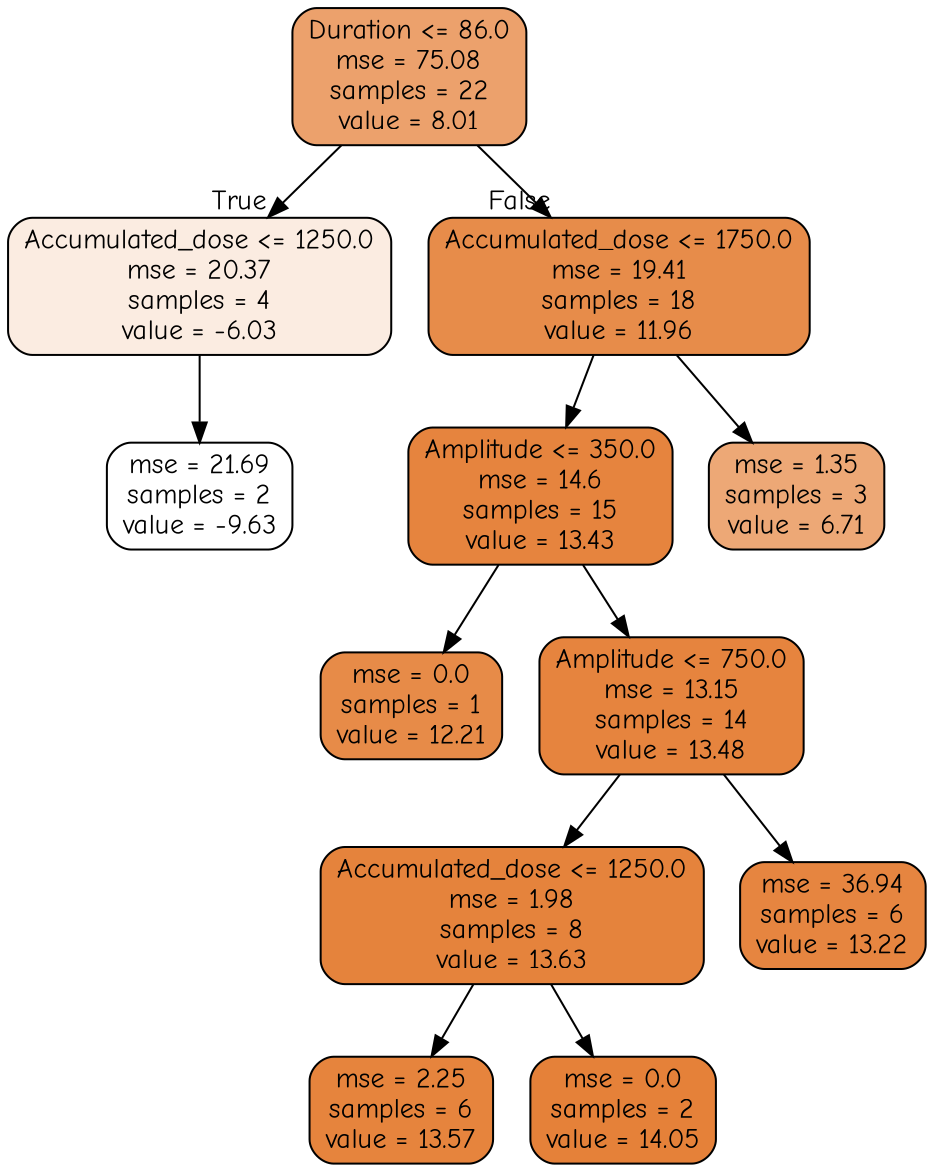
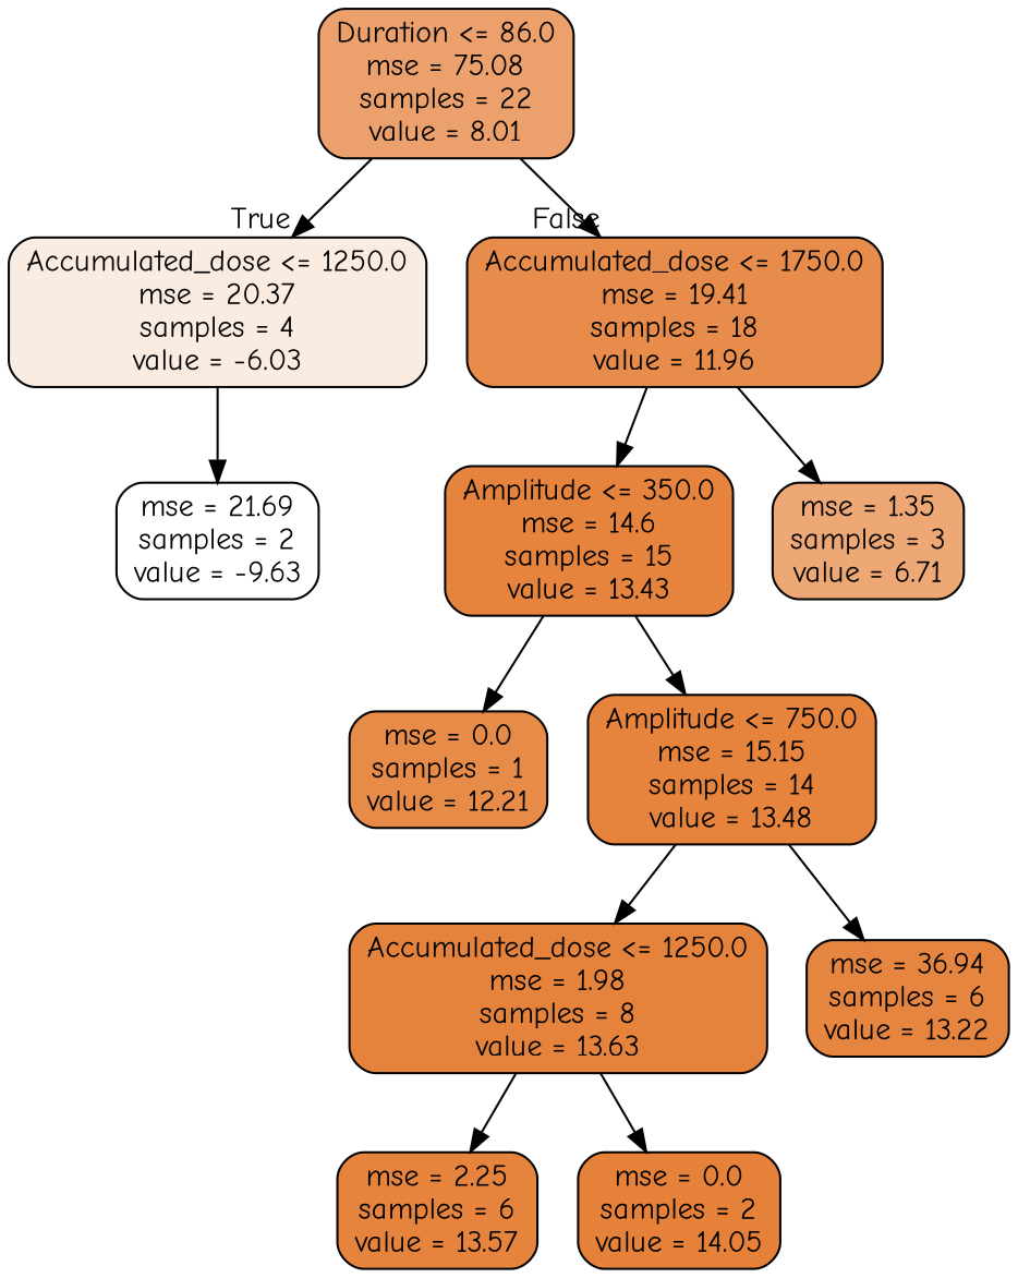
  digraph {
    fontname="Comic Neue"
    node [color=black fillcolor="#e6843e" fontname="Comic Neue" shape=box style="filled, rounded"]
    edge [fontname="Comic Neue"]
    n1 [fillcolor="#eca16c" label="Duration <= 86.0\nmse = 75.08\nsamples = 22\nvalue = 8.01"]
    n2 [fillcolor="#fbece1" label="Accumulated_dose <= 1250.0\nmse = 20.37\nsamples = 4\nvalue = -6.03"]
    n3 [fillcolor="#e78c4a" label="Accumulated_dose <= 1750.0\nmse = 19.41\nsamples = 18\nvalue = 11.96"]
    n4 [fillcolor="#ffffff" label="mse = 21.69\nsamples = 2\nvalue = -9.63"]
    n5 [label="Amplitude <= 350.0\nmse = 14.6\nsamples = 15\nvalue = 13.43"]
    n6 [fillcolor="#eda876" label="mse = 1.35\nsamples = 3\nvalue = 6.71"]
    n7 [fillcolor="#e78b48" label="mse = 0.0\nsamples = 1\nvalue = 12.21"]
-   n8 [label="Amplitude <= 750.0\nmse = 13.15\nsamples = 14\nvalue = 13.48"]
+   n8 [label="Amplitude <= 750.0\nmse = 15.15\nsamples = 14\nvalue = 13.48"]
    n9 [fillcolor="#e5833c" label="Accumulated_dose <= 1250.0\nmse = 1.98\nsamples = 8\nvalue = 13.63"]
    n10 [fillcolor="#e68540" label="mse = 36.94\nsamples = 6\nvalue = 13.22"]
    n11 [fillcolor="#e6843d" label="mse = 2.25\nsamples = 6\nvalue = 13.57"]
    n12 [fillcolor="#e58139" label="mse = 0.0\nsamples = 2\nvalue = 14.05"]
    n1 -> n2 [headlabel=True labelangle=45 labeldistance=2.5]
    n1 -> n3 [headlabel=False labelangle=-45 labeldistance=2.5]
    n2 -> n4
    n3 -> n5
    n3 -> n6
    n5 -> n7
    n5 -> n8
    n8 -> n9
    n8 -> n10
    n9 -> n11
    n9 -> n12
  }
